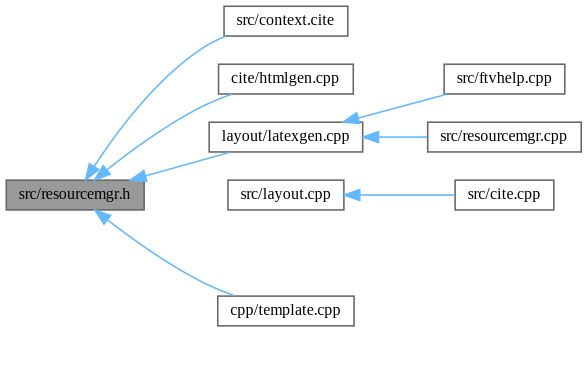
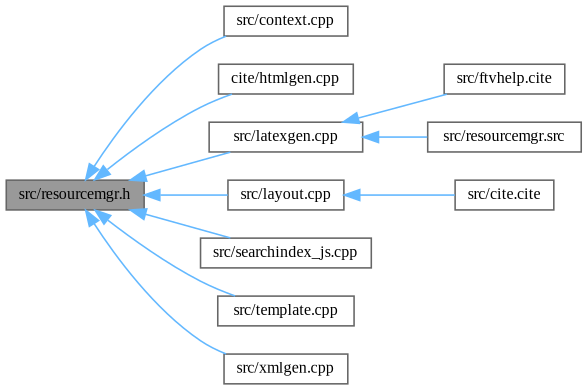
  digraph {
    fontname="Liberation Serif"
    rankdir=LR
    node [color=grey40 fillcolor=white fontname="Liberation Serif" fontsize=10 shape=box style=filled]
    edge [color=steelblue1 dir=back fontname="Liberation Serif" fontsize=10 labelfontname=Helvetica labelfontsize=10 style=solid]
    n1 [color=gray40 fillcolor=grey60 fontcolor=black height=0.2 label="src/resourcemgr.h" width=0.4]
-   n2 [height=0.2 label="src/context.cite" width=0.4]
+   n2 [height=0.2 label="src/context.cpp" width=0.4]
    n3 [height=0.2 label="cite/htmlgen.cpp" width=0.4]
-   n4 [height=0.2 label="layout/latexgen.cpp" width=0.4]
+   n4 [height=0.2 label="src/latexgen.cpp" width=0.4]
    n5 [height=0.2 label="src/layout.cpp" width=0.4]
-   n7 [height=0.2 label="cpp/template.cpp" width=0.4]
-   n9 [height=0.2 label="src/cite.cpp" width=0.4]
-   n10 [height=0.2 label="src/ftvhelp.cpp" width=0.4]
-   n11 [height=0.2 label="src/resourcemgr.cpp" width=0.4]
+   n6 [height=0.2 label="src/searchindex_js.cpp" width=0.4]
+   n7 [height=0.2 label="src/template.cpp" width=0.4]
+   n8 [height=0.2 label="src/xmlgen.cpp" width=0.4]
+   n9 [height=0.2 label="src/cite.cite" width=0.4]
+   n10 [height=0.2 label="src/ftvhelp.cite" width=0.4]
+   n11 [height=0.2 label="src/resourcemgr.src" width=0.4]
    n1 -> n2
    n1 -> n3
    n1 -> n4
+   n1 -> n5
+   n1 -> n6
    n1 -> n7
+   n1 -> n8
    n4 -> n10
    n4 -> n11
    n5 -> n9
  }
